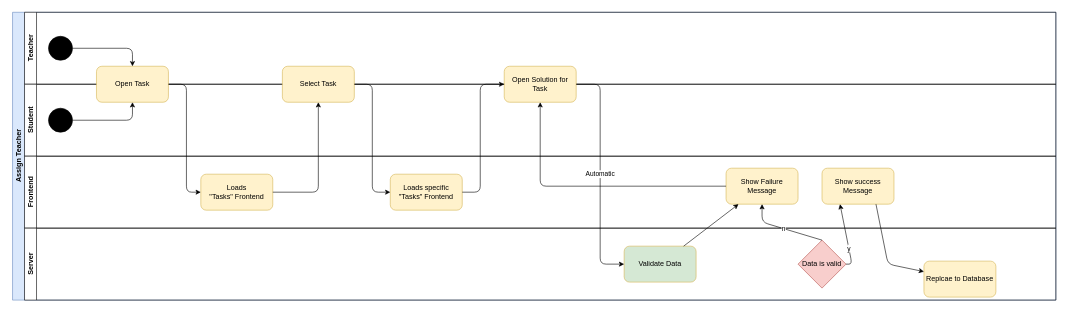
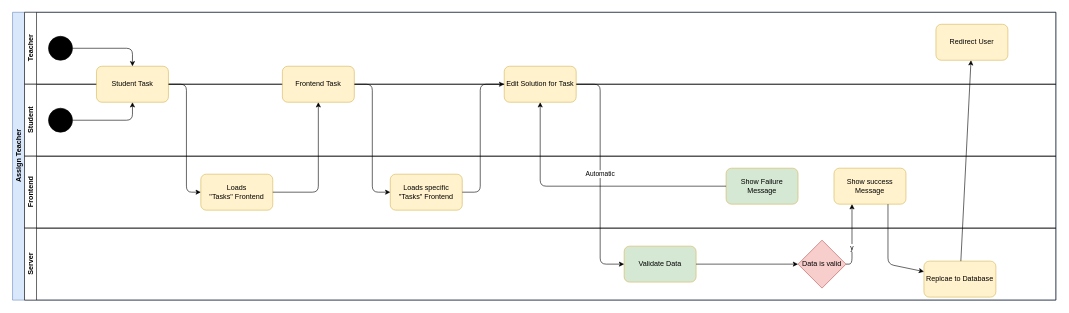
  <mxCell id="0" />
  <mxCell id="1" parent="0" />
  <mxCell id="2" value="Assign Teacher" style="swimlane;html=1;childLayout=stackLayout;resizeParent=1;resizeParentMax=0;horizontal=0;startSize=20;horizontalStack=0;direction=east;fillColor=#dae8fc;strokeColor=#6c8ebf;" vertex="1" parent="1"><mxGeometry x="20" y="20" width="1740" height="480" as="geometry" /></mxCell>
  <mxCell id="3" value="Teacher" style="swimlane;html=1;startSize=20;horizontal=0;direction=east;" vertex="1" parent="2"><mxGeometry x="20" width="1720" height="120" as="geometry" /></mxCell>
  <mxCell id="4" value="" style="ellipse;whiteSpace=wrap;html=1;direction=east;fillColor=#000000;" vertex="1" parent="3"><mxGeometry x="40" y="40" width="40" height="40" as="geometry" /></mxCell>
+ <mxCell id="5" value="Redirect User" style="rounded=1;whiteSpace=wrap;html=1;fillColor=#fff2cc;strokeColor=#d6b656;" vertex="1" parent="3"><mxGeometry x="1520" y="20" width="120" height="60" as="geometry" /></mxCell>
  <mxCell id="6" value="Student" style="swimlane;html=1;startSize=20;horizontal=0;direction=east;" vertex="1" parent="2"><mxGeometry x="20" y="120" width="1720" height="120" as="geometry" /></mxCell>
- <mxCell id="7" value="Open Task" style="rounded=1;whiteSpace=wrap;html=1;fillColor=#fff2cc;strokeColor=#d6b656;" vertex="1" parent="6"><mxGeometry x="120" y="-30" width="120" height="60" as="geometry" /></mxCell>
+ <mxCell id="7" value="Student Task" style="rounded=1;whiteSpace=wrap;html=1;fillColor=#fff2cc;strokeColor=#d6b656;" vertex="1" parent="6"><mxGeometry x="120" y="-30" width="120" height="60" as="geometry" /></mxCell>
  <mxCell id="8" value="" style="ellipse;whiteSpace=wrap;html=1;direction=east;fillColor=#000000;" vertex="1" parent="6"><mxGeometry x="40" y="40" width="40" height="40" as="geometry" /></mxCell>
  <mxCell id="9" value="" style="endArrow=classic;html=1;exitX=1;exitY=0.5;exitDx=0;exitDy=0;entryX=0.5;entryY=1;entryDx=0;entryDy=0;" edge="1" parent="6" source="8" target="7"><mxGeometry width="50" height="50" relative="1" as="geometry"><mxPoint x="230" y="450" as="sourcePoint" /><mxPoint x="280" y="400" as="targetPoint" /><Array as="points"><mxPoint x="180" y="60" /></Array></mxGeometry></mxCell>
- <mxCell id="10" value="Select Task" style="rounded=1;whiteSpace=wrap;html=1;fillColor=#fff2cc;strokeColor=#d6b656;" vertex="1" parent="6"><mxGeometry x="430" y="-30" width="120" height="60" as="geometry" /></mxCell>
- <mxCell id="11" value="Open Solution for Task" style="rounded=1;whiteSpace=wrap;html=1;fillColor=#fff2cc;strokeColor=#d6b656;" vertex="1" parent="6"><mxGeometry x="800" y="-30" width="120" height="60" as="geometry" /></mxCell>
+ <mxCell id="10" value="Frontend Task" style="rounded=1;whiteSpace=wrap;html=1;fillColor=#fff2cc;strokeColor=#d6b656;" vertex="1" parent="6"><mxGeometry x="430" y="-30" width="120" height="60" as="geometry" /></mxCell>
+ <mxCell id="11" value="Edit Solution for Task" style="rounded=1;whiteSpace=wrap;html=1;fillColor=#fff2cc;strokeColor=#d6b656;" vertex="1" parent="6"><mxGeometry x="800" y="-30" width="120" height="60" as="geometry" /></mxCell>
  <mxCell id="12" value="Frontend" style="swimlane;html=1;startSize=20;horizontal=0;direction=east;" vertex="1" parent="2"><mxGeometry x="20" y="240" width="1720" height="120" as="geometry" /></mxCell>
- <mxCell id="13" value="Show success Message" style="rounded=1;whiteSpace=wrap;html=1;fillColor=#fff2cc;strokeColor=#d6b656;" vertex="1" parent="12"><mxGeometry x="1330" y="20" width="120" height="60" as="geometry" /></mxCell>
+ <mxCell id="13" value="Show success Message" style="rounded=1;whiteSpace=wrap;html=1;fillColor=#fff2cc;strokeColor=#d6b656;" vertex="1" parent="12"><mxGeometry x="1350" y="20" width="120" height="60" as="geometry" /></mxCell>
  <mxCell id="14" value="Loads &quot;Tasks&quot;&amp;nbsp;Frontend" style="rounded=1;whiteSpace=wrap;html=1;fillColor=#fff2cc;strokeColor=#d6b656;" vertex="1" parent="12"><mxGeometry x="294" y="30" width="120" height="60" as="geometry" /></mxCell>
  <mxCell id="15" value="Loads specific &quot;Tasks&quot;&amp;nbsp;Frontend" style="rounded=1;whiteSpace=wrap;html=1;fillColor=#fff2cc;strokeColor=#d6b656;" vertex="1" parent="12"><mxGeometry x="610" y="30" width="120" height="60" as="geometry" /></mxCell>
- <mxCell id="16" value="Show Failure Message" style="rounded=1;whiteSpace=wrap;html=1;fillColor=#fff2cc;strokeColor=#d6b656;" vertex="1" parent="12"><mxGeometry x="1170" y="20" width="120" height="60" as="geometry" /></mxCell>
+ <mxCell id="16" value="Show Failure Message" style="rounded=1;whiteSpace=wrap;html=1;fillColor=#d5e8d4;strokeColor=#d6b656;" vertex="1" parent="12"><mxGeometry x="1170" y="20" width="120" height="60" as="geometry" /></mxCell>
  <mxCell id="17" value="Server" style="swimlane;html=1;startSize=20;horizontal=0;direction=east;" vertex="1" parent="2"><mxGeometry x="20" y="360" width="1720" height="120" as="geometry" /></mxCell>
  <mxCell id="18" value="Validate Data" style="rounded=1;whiteSpace=wrap;html=1;fillColor=#d5e8d4;strokeColor=#d6b656;" vertex="1" parent="17"><mxGeometry x="1000" y="30" width="120" height="60" as="geometry" /></mxCell>
  <mxCell id="19" value="Data is valid" style="rhombus;whiteSpace=wrap;html=1;fillColor=#f8cecc;strokeColor=#b85450;" vertex="1" parent="17"><mxGeometry x="1290" y="20" width="80" height="80" as="geometry" /></mxCell>
- <mxCell id="20" value="" style="endArrow=classic;html=1;" edge="1" parent="17" source="18" target="16"><mxGeometry width="50" height="50" relative="1" as="geometry"><mxPoint x="910" y="290" as="sourcePoint" /><mxPoint x="960" y="240" as="targetPoint" /></mxGeometry></mxCell>
+ <mxCell id="20" value="" style="endArrow=classic;html=1;" edge="1" parent="17" source="18" target="19"><mxGeometry width="50" height="50" relative="1" as="geometry"><mxPoint x="910" y="290" as="sourcePoint" /><mxPoint x="960" y="240" as="targetPoint" /></mxGeometry></mxCell>
  <mxCell id="21" value="Replcae to Database" style="rounded=1;whiteSpace=wrap;html=1;fillColor=#fff2cc;strokeColor=#d6b656;" vertex="1" parent="17"><mxGeometry x="1500" y="55" width="120" height="60" as="geometry" /></mxCell>
  <mxCell id="22" value="" style="endArrow=classic;html=1;exitX=1;exitY=0.5;exitDx=0;exitDy=0;entryX=0.5;entryY=0;entryDx=0;entryDy=0;" edge="1" parent="2" source="4" target="7"><mxGeometry width="50" height="50" relative="1" as="geometry"><mxPoint x="320" y="600" as="sourcePoint" /><mxPoint x="370" y="550" as="targetPoint" /><Array as="points"><mxPoint x="200" y="60" /></Array></mxGeometry></mxCell>
  <mxCell id="23" value="" style="endArrow=classic;html=1;exitX=1;exitY=0.5;exitDx=0;exitDy=0;entryX=0;entryY=0.5;entryDx=0;entryDy=0;" edge="1" parent="2" source="7" target="14"><mxGeometry width="50" height="50" relative="1" as="geometry"><mxPoint x="340" y="600" as="sourcePoint" /><mxPoint x="390" y="550" as="targetPoint" /><Array as="points"><mxPoint x="290" y="120" /><mxPoint x="290" y="300" /></Array></mxGeometry></mxCell>
  <mxCell id="24" value="" style="endArrow=classic;html=1;exitX=1;exitY=0.5;exitDx=0;exitDy=0;" edge="1" parent="2" source="14" target="10"><mxGeometry width="50" height="50" relative="1" as="geometry"><mxPoint x="380" y="590" as="sourcePoint" /><mxPoint x="430" y="540" as="targetPoint" /><Array as="points"><mxPoint x="510" y="300" /></Array></mxGeometry></mxCell>
  <mxCell id="25" value="" style="endArrow=classic;html=1;exitX=1;exitY=0.5;exitDx=0;exitDy=0;entryX=0;entryY=0.5;entryDx=0;entryDy=0;" edge="1" parent="2" source="10" target="15"><mxGeometry width="50" height="50" relative="1" as="geometry"><mxPoint x="640" y="210" as="sourcePoint" /><mxPoint x="690" y="160" as="targetPoint" /><Array as="points"><mxPoint x="600" y="120" /><mxPoint x="600" y="300" /></Array></mxGeometry></mxCell>
+ <mxCell id="26" value="" style="endArrow=classic;html=1;" edge="1" parent="2" source="21" target="5"><mxGeometry width="50" height="50" relative="1" as="geometry"><mxPoint x="1600" y="460" as="sourcePoint" /><mxPoint x="1650" y="410" as="targetPoint" /></mxGeometry></mxCell>
  <mxCell id="27" value="" style="endArrow=classic;html=1;exitX=0.75;exitY=1;exitDx=0;exitDy=0;" edge="1" parent="2" source="13" target="21"><mxGeometry width="50" height="50" relative="1" as="geometry"><mxPoint x="1350" y="550" as="sourcePoint" /><mxPoint x="1400" y="500" as="targetPoint" /><Array as="points"><mxPoint x="1460" y="420" /></Array></mxGeometry></mxCell>
  <mxCell id="28" value="y" style="endArrow=classic;html=1;exitX=1;exitY=0.5;exitDx=0;exitDy=0;entryX=0.25;entryY=1;entryDx=0;entryDy=0;" edge="1" parent="2" source="19" target="13"><mxGeometry x="-0.333" width="50" height="50" relative="1" as="geometry"><mxPoint x="1150" y="310" as="sourcePoint" /><mxPoint x="1220" y="310" as="targetPoint" /><Array as="points"><mxPoint x="1400" y="420" /></Array><mxPoint as="offset" /></mxGeometry></mxCell>
  <mxCell id="29" value="" style="endArrow=classic;html=1;exitX=1;exitY=0.5;exitDx=0;exitDy=0;entryX=0;entryY=0.5;entryDx=0;entryDy=0;" edge="1" parent="2" source="15" target="11"><mxGeometry width="50" height="50" relative="1" as="geometry"><mxPoint x="610" y="630" as="sourcePoint" /><mxPoint x="660" y="580" as="targetPoint" /><Array as="points"><mxPoint x="780" y="300" /><mxPoint x="780" y="120" /></Array></mxGeometry></mxCell>
  <mxCell id="30" value="Automatic" style="endArrow=classic;html=1;exitX=1;exitY=0.5;exitDx=0;exitDy=0;entryX=0;entryY=0.5;entryDx=0;entryDy=0;" edge="1" parent="2" source="11" target="18"><mxGeometry width="50" height="50" relative="1" as="geometry"><mxPoint x="890" y="610" as="sourcePoint" /><mxPoint x="940" y="560" as="targetPoint" /><Array as="points"><mxPoint x="980" y="120" /><mxPoint x="980" y="420" /></Array></mxGeometry></mxCell>
- <mxCell id="31" value="n" style="endArrow=classic;html=1;exitX=0.5;exitY=0;exitDx=0;exitDy=0;entryX=0.5;entryY=1;entryDx=0;entryDy=0;" edge="1" parent="2" source="19" target="16"><mxGeometry width="50" height="50" relative="1" as="geometry"><mxPoint x="1300" y="430" as="sourcePoint" /><mxPoint x="1410" y="330" as="targetPoint" /><Array as="points"><mxPoint x="1250" y="350" /></Array></mxGeometry></mxCell>
  <mxCell id="32" value="" style="endArrow=classic;html=1;exitX=0;exitY=0.5;exitDx=0;exitDy=0;" edge="1" parent="2" source="16" target="11"><mxGeometry width="50" height="50" relative="1" as="geometry"><mxPoint x="1050" y="630" as="sourcePoint" /><mxPoint x="1100" y="580" as="targetPoint" /><Array as="points"><mxPoint x="880" y="290" /></Array></mxGeometry></mxCell>
